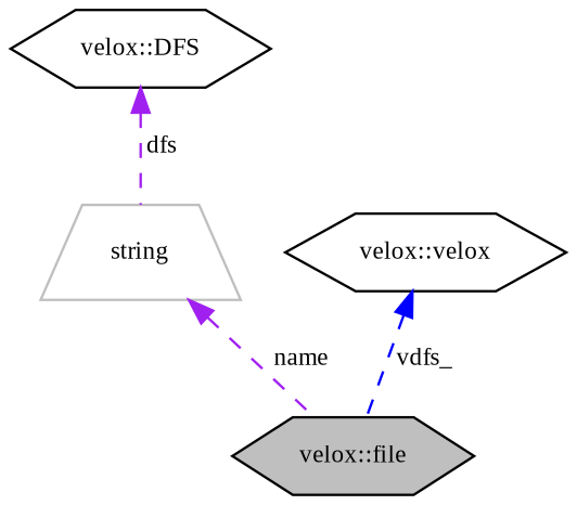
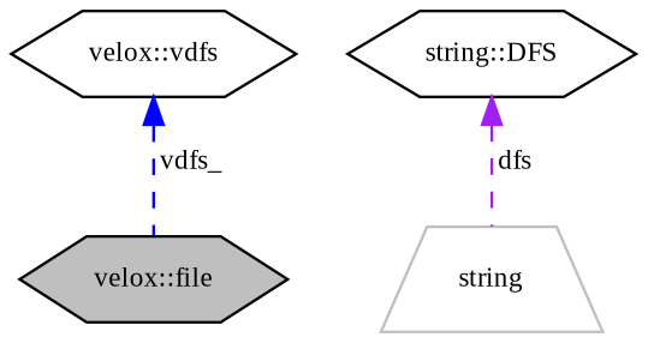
  digraph {
    fontname="Liberation Serif"
    node [color=black fillcolor=white fontname="Liberation Serif" fontsize=10 shape=hexagon style=filled]
    edge [color=purple dir=back fontname="Liberation Serif" fontsize=10 labelfontname=Helvetica labelfontsize=10 style=dashed]
    n1 [fillcolor=grey75 fontcolor=black height=0.2 label="velox::file" width=0.4]
    n2 [color=grey75 height=0.2 label=string shape=trapezium width=0.4]
-   n3 [height=0.2 label="velox::velox" width=0.4]
-   n4 [height=0.2 label="velox::DFS" width=0.4]
-   n2 -> n1 [label=" name"]
+   n3 [height=0.2 label="velox::vdfs" width=0.4]
+   n4 [height=0.2 label="string::DFS" width=0.4]
    n3 -> n1 [color=blue label=" vdfs_"]
    n4 -> n2 [label=" dfs"]
  }
